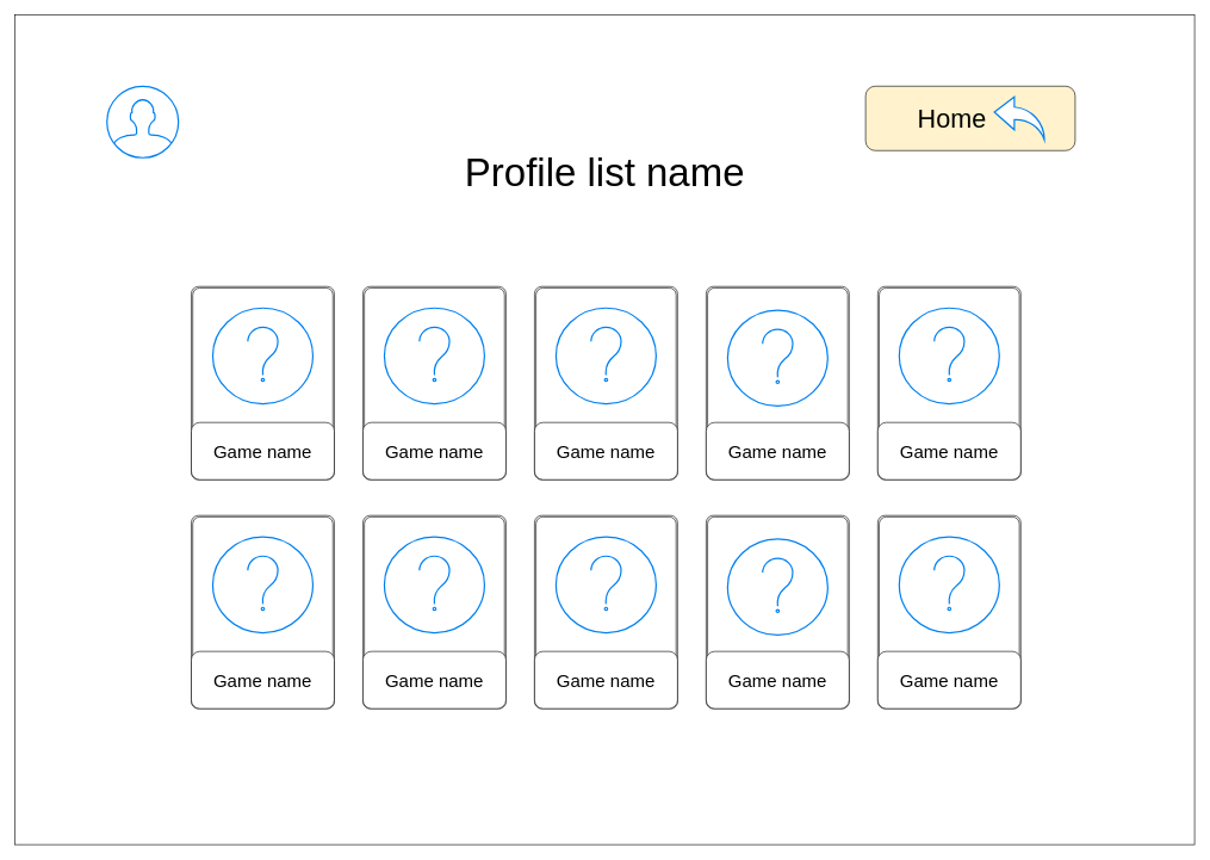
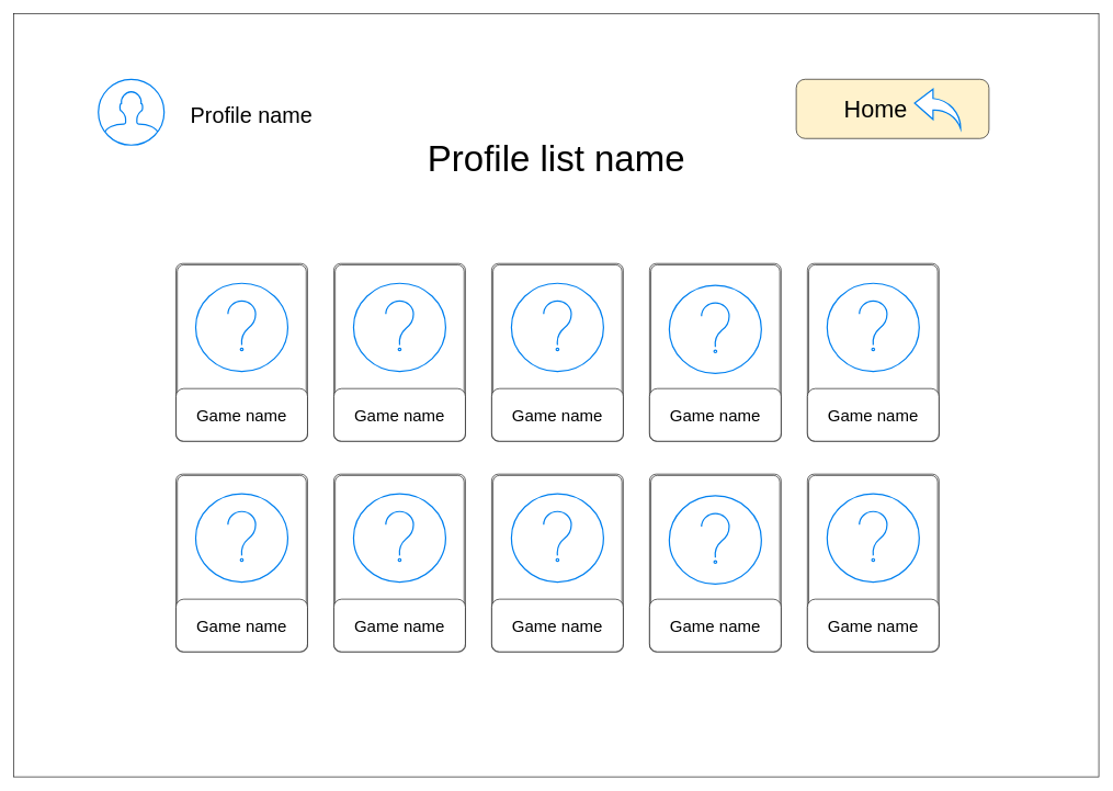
  <mxCell id="0" />
  <mxCell id="1" parent="0" />
  <mxCell id="2" value="" style="rounded=0;whiteSpace=wrap;html=1;" parent="1" vertex="1"><mxGeometry width="1650" height="1160" as="geometry" x="20" y="20" /></mxCell>
  <mxCell id="3" value="" style="shape=ext;double=1;rounded=1;whiteSpace=wrap;html=1;arcSize=5;" parent="1" vertex="1"><mxGeometry x="267" y="400" width="200" height="270" as="geometry" /></mxCell>
  <mxCell id="4" value="" style="shape=ext;double=1;rounded=1;whiteSpace=wrap;html=1;arcSize=5;" parent="1" vertex="1"><mxGeometry x="507" y="400" width="200" height="270" as="geometry" /></mxCell>
  <mxCell id="5" value="" style="shape=ext;double=1;rounded=1;whiteSpace=wrap;html=1;arcSize=5;" parent="1" vertex="1"><mxGeometry x="747" y="400" width="200" height="270" as="geometry" /></mxCell>
  <mxCell id="6" value="" style="shape=ext;double=1;rounded=1;whiteSpace=wrap;html=1;arcSize=5;" parent="1" vertex="1"><mxGeometry x="987" y="400" width="200" height="270" as="geometry" /></mxCell>
  <mxCell id="7" value="" style="html=1;verticalLabelPosition=bottom;align=center;labelBackgroundColor=#ffffff;verticalAlign=top;strokeWidth=2;strokeColor=#0080F0;shadow=0;dashed=0;shape=mxgraph.ios7.icons.help;fontSize=33;" parent="1" vertex="1"><mxGeometry x="297" y="430" width="140" height="134" as="geometry" /></mxCell>
  <mxCell id="8" value="" style="html=1;verticalLabelPosition=bottom;align=center;labelBackgroundColor=#ffffff;verticalAlign=top;strokeWidth=2;strokeColor=#0080F0;shadow=0;dashed=0;shape=mxgraph.ios7.icons.help;fontSize=33;" parent="1" vertex="1"><mxGeometry x="537" y="430" width="140" height="134" as="geometry" /></mxCell>
  <mxCell id="9" value="" style="html=1;verticalLabelPosition=bottom;align=center;labelBackgroundColor=#ffffff;verticalAlign=top;strokeWidth=2;strokeColor=#0080F0;shadow=0;dashed=0;shape=mxgraph.ios7.icons.help;fontSize=33;" parent="1" vertex="1"><mxGeometry x="777" y="430" width="140" height="134" as="geometry" /></mxCell>
  <mxCell id="10" value="" style="html=1;verticalLabelPosition=bottom;align=center;labelBackgroundColor=#ffffff;verticalAlign=top;strokeWidth=2;strokeColor=#0080F0;shadow=0;dashed=0;shape=mxgraph.ios7.icons.help;fontSize=33;" parent="1" vertex="1"><mxGeometry x="1017" y="433" width="140" height="134" as="geometry" /></mxCell>
  <mxCell id="11" value="" style="shape=ext;double=1;rounded=1;whiteSpace=wrap;html=1;arcSize=5;" vertex="1" parent="1"><mxGeometry x="267" y="720" width="200" height="270" as="geometry" /></mxCell>
  <mxCell id="12" value="" style="shape=ext;double=1;rounded=1;whiteSpace=wrap;html=1;arcSize=5;" vertex="1" parent="1"><mxGeometry x="507" y="720" width="200" height="270" as="geometry" /></mxCell>
  <mxCell id="13" value="" style="shape=ext;double=1;rounded=1;whiteSpace=wrap;html=1;arcSize=5;" vertex="1" parent="1"><mxGeometry x="747" y="720" width="200" height="270" as="geometry" /></mxCell>
  <mxCell id="14" value="" style="shape=ext;double=1;rounded=1;whiteSpace=wrap;html=1;arcSize=5;" vertex="1" parent="1"><mxGeometry x="987" y="720" width="200" height="270" as="geometry" /></mxCell>
  <mxCell id="15" value="" style="html=1;verticalLabelPosition=bottom;align=center;labelBackgroundColor=#ffffff;verticalAlign=top;strokeWidth=2;strokeColor=#0080F0;shadow=0;dashed=0;shape=mxgraph.ios7.icons.help;fontSize=33;" vertex="1" parent="1"><mxGeometry x="297" y="750" width="140" height="134" as="geometry" /></mxCell>
  <mxCell id="16" value="" style="html=1;verticalLabelPosition=bottom;align=center;labelBackgroundColor=#ffffff;verticalAlign=top;strokeWidth=2;strokeColor=#0080F0;shadow=0;dashed=0;shape=mxgraph.ios7.icons.help;fontSize=33;" vertex="1" parent="1"><mxGeometry x="537" y="750" width="140" height="134" as="geometry" /></mxCell>
  <mxCell id="17" value="" style="html=1;verticalLabelPosition=bottom;align=center;labelBackgroundColor=#ffffff;verticalAlign=top;strokeWidth=2;strokeColor=#0080F0;shadow=0;dashed=0;shape=mxgraph.ios7.icons.help;fontSize=33;" vertex="1" parent="1"><mxGeometry x="777" y="750" width="140" height="134" as="geometry" /></mxCell>
  <mxCell id="18" value="" style="html=1;verticalLabelPosition=bottom;align=center;labelBackgroundColor=#ffffff;verticalAlign=top;strokeWidth=2;strokeColor=#0080F0;shadow=0;dashed=0;shape=mxgraph.ios7.icons.help;fontSize=33;" vertex="1" parent="1"><mxGeometry x="1017" y="753" width="140" height="134" as="geometry" /></mxCell>
  <mxCell id="19" value="" style="shape=ext;double=1;rounded=1;whiteSpace=wrap;html=1;arcSize=5;" vertex="1" parent="1"><mxGeometry x="1227" y="400" width="200" height="270" as="geometry" /></mxCell>
  <mxCell id="20" value="" style="html=1;verticalLabelPosition=bottom;align=center;labelBackgroundColor=#ffffff;verticalAlign=top;strokeWidth=2;strokeColor=#0080F0;shadow=0;dashed=0;shape=mxgraph.ios7.icons.help;fontSize=33;" vertex="1" parent="1"><mxGeometry x="1257" y="430" width="140" height="134" as="geometry" /></mxCell>
  <mxCell id="21" value="" style="shape=ext;double=1;rounded=1;whiteSpace=wrap;html=1;arcSize=5;" vertex="1" parent="1"><mxGeometry x="1227" y="720" width="200" height="270" as="geometry" /></mxCell>
  <mxCell id="22" value="" style="html=1;verticalLabelPosition=bottom;align=center;labelBackgroundColor=#ffffff;verticalAlign=top;strokeWidth=2;strokeColor=#0080F0;shadow=0;dashed=0;shape=mxgraph.ios7.icons.help;fontSize=33;" vertex="1" parent="1"><mxGeometry x="1257" y="750" width="140" height="134" as="geometry" /></mxCell>
  <mxCell id="23" value="Home" style="rounded=1;whiteSpace=wrap;html=1;fontSize=36;align=center;spacingRight=51;fillColor=#fff2cc;" vertex="1" parent="1"><mxGeometry x="1210" y="120" width="293" height="90" as="geometry" /></mxCell>
  <mxCell id="24" value="Profile list name" style="text;html=1;strokeColor=none;fillColor=none;align=center;verticalAlign=middle;whiteSpace=wrap;rounded=0;fontSize=55;" vertex="1" parent="1"><mxGeometry x="553.5" y="160" width="583" height="160" as="geometry" /></mxCell>
  <mxCell id="25" value="" style="html=1;verticalLabelPosition=bottom;align=center;labelBackgroundColor=#ffffff;verticalAlign=top;strokeWidth=2;strokeColor=#0080F0;shadow=0;dashed=0;shape=mxgraph.ios7.icons.user;" vertex="1" parent="1"><mxGeometry x="149" y="120" width="100" height="100" as="geometry" /></mxCell>
+ <mxCell id="26" value="Profile name" style="text;html=1;strokeColor=none;fillColor=none;align=center;verticalAlign=middle;whiteSpace=wrap;rounded=0;fontSize=33;" vertex="1" parent="1"><mxGeometry x="257" y="160" width="250" height="30" as="geometry" /></mxCell>
  <mxCell id="27" value="" style="html=1;verticalLabelPosition=bottom;align=center;labelBackgroundColor=#ffffff;verticalAlign=top;strokeWidth=2;strokeColor=#0080F0;shadow=0;dashed=0;shape=mxgraph.ios7.icons.back;fontSize=55;" vertex="1" parent="1"><mxGeometry x="1390" y="135" width="70" height="60" as="geometry" /></mxCell>
  <mxCell id="28" value="Game name" style="rounded=1;whiteSpace=wrap;html=1;fontSize=25;" vertex="1" parent="1"><mxGeometry x="267" y="590" width="200" height="80" as="geometry" /></mxCell>
  <mxCell id="29" value="Game name" style="rounded=1;whiteSpace=wrap;html=1;fontSize=25;" vertex="1" parent="1"><mxGeometry x="507" y="590" width="200" height="80" as="geometry" /></mxCell>
  <mxCell id="30" value="Game name" style="rounded=1;whiteSpace=wrap;html=1;fontSize=25;" vertex="1" parent="1"><mxGeometry x="747" y="590" width="200" height="80" as="geometry" /></mxCell>
  <mxCell id="31" value="Game name" style="rounded=1;whiteSpace=wrap;html=1;fontSize=25;" vertex="1" parent="1"><mxGeometry x="987" y="590" width="200" height="80" as="geometry" /></mxCell>
  <mxCell id="32" value="Game name" style="rounded=1;whiteSpace=wrap;html=1;fontSize=25;" vertex="1" parent="1"><mxGeometry x="1227" y="590" width="200" height="80" as="geometry" /></mxCell>
  <mxCell id="33" value="Game name" style="rounded=1;whiteSpace=wrap;html=1;fontSize=25;" vertex="1" parent="1"><mxGeometry x="267" y="910" width="200" height="80" as="geometry" /></mxCell>
  <mxCell id="34" value="Game name" style="rounded=1;whiteSpace=wrap;html=1;fontSize=25;" vertex="1" parent="1"><mxGeometry x="507" y="910" width="200" height="80" as="geometry" /></mxCell>
  <mxCell id="35" value="Game name" style="rounded=1;whiteSpace=wrap;html=1;fontSize=25;" vertex="1" parent="1"><mxGeometry x="747" y="910" width="200" height="80" as="geometry" /></mxCell>
  <mxCell id="36" value="Game name" style="rounded=1;whiteSpace=wrap;html=1;fontSize=25;" vertex="1" parent="1"><mxGeometry x="1227" y="910" width="200" height="80" as="geometry" /></mxCell>
  <mxCell id="37" value="Game name" style="rounded=1;whiteSpace=wrap;html=1;fontSize=25;" vertex="1" parent="1"><mxGeometry x="987" y="910" width="200" height="80" as="geometry" /></mxCell>
